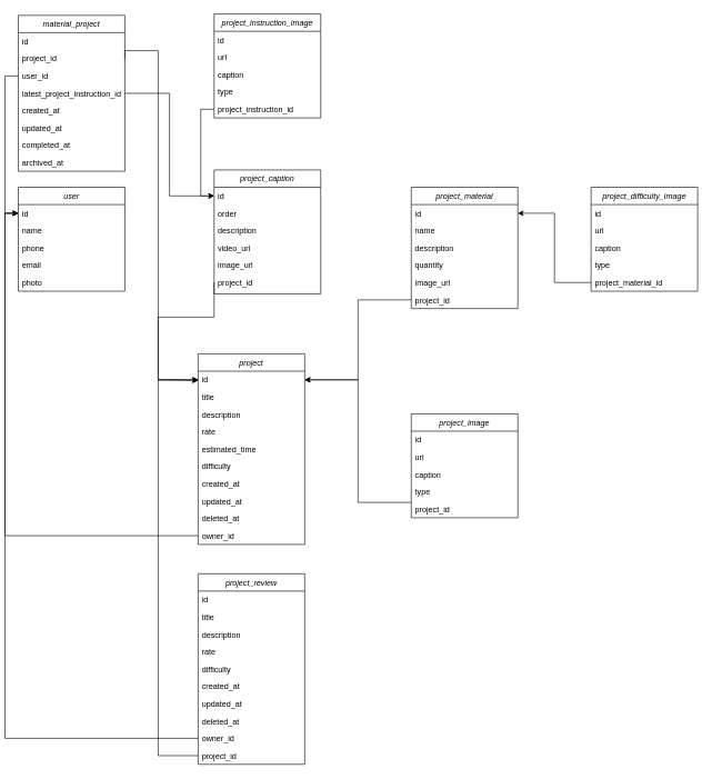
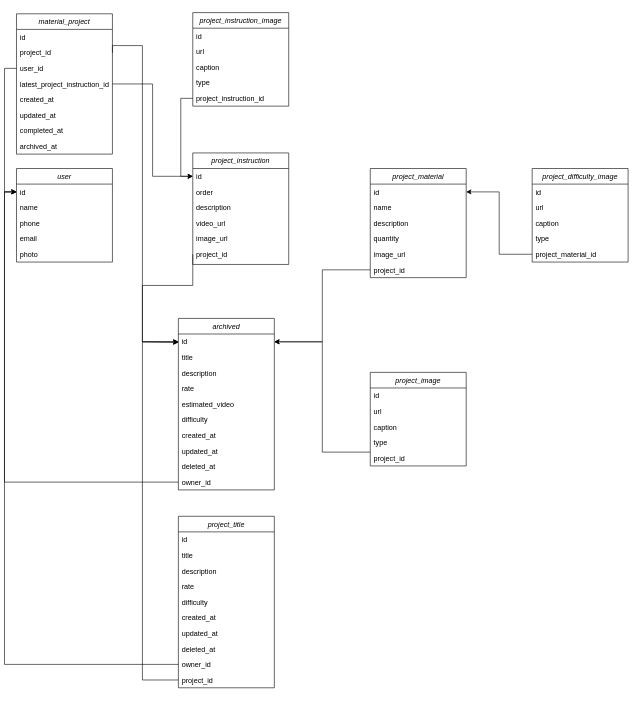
  <mxCell id="0" />
  <mxCell id="1" parent="0" />
- <mxCell id="2" value="project" style="swimlane;fontStyle=2;align=center;verticalAlign=top;childLayout=stackLayout;horizontal=1;startSize=26;horizontalStack=0;resizeParent=1;resizeLast=0;collapsible=1;marginBottom=0;rounded=0;shadow=0;strokeWidth=1;" parent="1" vertex="1"><mxGeometry x="290" y="530" width="160" height="286" as="geometry"><mxRectangle x="230" y="140" width="160" height="26" as="alternateBounds" /></mxGeometry></mxCell>
+ <mxCell id="2" value="archived" style="swimlane;fontStyle=2;align=center;verticalAlign=top;childLayout=stackLayout;horizontal=1;startSize=26;horizontalStack=0;resizeParent=1;resizeLast=0;collapsible=1;marginBottom=0;rounded=0;shadow=0;strokeWidth=1;" parent="1" vertex="1"><mxGeometry x="290" y="530" width="160" height="286" as="geometry"><mxRectangle x="230" y="140" width="160" height="26" as="alternateBounds" /></mxGeometry></mxCell>
  <mxCell id="3" value="id" style="text;align=left;verticalAlign=top;spacingLeft=4;spacingRight=4;overflow=hidden;rotatable=0;points=[[0,0.5],[1,0.5]];portConstraint=eastwest;" parent="2" vertex="1"><mxGeometry y="26" width="160" height="26" as="geometry" /></mxCell>
  <mxCell id="4" value="title" style="text;align=left;verticalAlign=top;spacingLeft=4;spacingRight=4;overflow=hidden;rotatable=0;points=[[0,0.5],[1,0.5]];portConstraint=eastwest;" parent="2" vertex="1"><mxGeometry y="52" width="160" height="26" as="geometry" /></mxCell>
  <mxCell id="5" value="description" style="text;align=left;verticalAlign=top;spacingLeft=4;spacingRight=4;overflow=hidden;rotatable=0;points=[[0,0.5],[1,0.5]];portConstraint=eastwest;rounded=0;shadow=0;html=0;" parent="2" vertex="1"><mxGeometry y="78" width="160" height="26" as="geometry" /></mxCell>
  <mxCell id="6" value="rate" style="text;align=left;verticalAlign=top;spacingLeft=4;spacingRight=4;overflow=hidden;rotatable=0;points=[[0,0.5],[1,0.5]];portConstraint=eastwest;rounded=0;shadow=0;html=0;" parent="2" vertex="1"><mxGeometry y="104" width="160" height="26" as="geometry" /></mxCell>
- <mxCell id="7" value="estimated_time" style="text;align=left;verticalAlign=top;spacingLeft=4;spacingRight=4;overflow=hidden;rotatable=0;points=[[0,0.5],[1,0.5]];portConstraint=eastwest;rounded=0;shadow=0;html=0;" parent="2" vertex="1"><mxGeometry y="130" width="160" height="26" as="geometry" /></mxCell>
+ <mxCell id="7" value="estimated_video" style="text;align=left;verticalAlign=top;spacingLeft=4;spacingRight=4;overflow=hidden;rotatable=0;points=[[0,0.5],[1,0.5]];portConstraint=eastwest;rounded=0;shadow=0;html=0;" parent="2" vertex="1"><mxGeometry y="130" width="160" height="26" as="geometry" /></mxCell>
  <mxCell id="8" value="difficulty" style="text;align=left;verticalAlign=top;spacingLeft=4;spacingRight=4;overflow=hidden;rotatable=0;points=[[0,0.5],[1,0.5]];portConstraint=eastwest;rounded=0;shadow=0;html=0;" parent="2" vertex="1"><mxGeometry y="156" width="160" height="26" as="geometry" /></mxCell>
  <mxCell id="9" value="created_at" style="text;align=left;verticalAlign=top;spacingLeft=4;spacingRight=4;overflow=hidden;rotatable=0;points=[[0,0.5],[1,0.5]];portConstraint=eastwest;rounded=0;shadow=0;html=0;" parent="2" vertex="1"><mxGeometry y="182" width="160" height="26" as="geometry" /></mxCell>
  <mxCell id="10" value="updated_at" style="text;align=left;verticalAlign=top;spacingLeft=4;spacingRight=4;overflow=hidden;rotatable=0;points=[[0,0.5],[1,0.5]];portConstraint=eastwest;rounded=0;shadow=0;html=0;" parent="2" vertex="1"><mxGeometry y="208" width="160" height="26" as="geometry" /></mxCell>
  <mxCell id="11" value="deleted_at" style="text;align=left;verticalAlign=top;spacingLeft=4;spacingRight=4;overflow=hidden;rotatable=0;points=[[0,0.5],[1,0.5]];portConstraint=eastwest;rounded=0;shadow=0;html=0;" parent="2" vertex="1"><mxGeometry y="234" width="160" height="26" as="geometry" /></mxCell>
  <mxCell id="12" value="owner_id" style="text;align=left;verticalAlign=top;spacingLeft=4;spacingRight=4;overflow=hidden;rotatable=0;points=[[0,0.5],[1,0.5]];portConstraint=eastwest;rounded=0;shadow=0;html=0;" parent="2" vertex="1"><mxGeometry y="260" width="160" height="26" as="geometry" /></mxCell>
  <mxCell id="13" value="project_material" style="swimlane;fontStyle=2;align=center;verticalAlign=top;childLayout=stackLayout;horizontal=1;startSize=26;horizontalStack=0;resizeParent=1;resizeLast=0;collapsible=1;marginBottom=0;rounded=0;shadow=0;strokeWidth=1;" parent="1" vertex="1"><mxGeometry x="610" y="280" width="160" height="182" as="geometry"><mxRectangle x="230" y="140" width="160" height="26" as="alternateBounds" /></mxGeometry></mxCell>
  <mxCell id="14" value="id" style="text;align=left;verticalAlign=top;spacingLeft=4;spacingRight=4;overflow=hidden;rotatable=0;points=[[0,0.5],[1,0.5]];portConstraint=eastwest;" parent="13" vertex="1"><mxGeometry y="26" width="160" height="26" as="geometry" /></mxCell>
  <mxCell id="15" value="name" style="text;align=left;verticalAlign=top;spacingLeft=4;spacingRight=4;overflow=hidden;rotatable=0;points=[[0,0.5],[1,0.5]];portConstraint=eastwest;" parent="13" vertex="1"><mxGeometry y="52" width="160" height="26" as="geometry" /></mxCell>
  <mxCell id="16" value="description" style="text;align=left;verticalAlign=top;spacingLeft=4;spacingRight=4;overflow=hidden;rotatable=0;points=[[0,0.5],[1,0.5]];portConstraint=eastwest;rounded=0;shadow=0;html=0;" parent="13" vertex="1"><mxGeometry y="78" width="160" height="26" as="geometry" /></mxCell>
  <mxCell id="17" value="quantity" style="text;align=left;verticalAlign=top;spacingLeft=4;spacingRight=4;overflow=hidden;rotatable=0;points=[[0,0.5],[1,0.5]];portConstraint=eastwest;rounded=0;shadow=0;html=0;" parent="13" vertex="1"><mxGeometry y="104" width="160" height="26" as="geometry" /></mxCell>
  <mxCell id="18" value="image_url" style="text;align=left;verticalAlign=top;spacingLeft=4;spacingRight=4;overflow=hidden;rotatable=0;points=[[0,0.5],[1,0.5]];portConstraint=eastwest;rounded=0;shadow=0;html=0;" parent="13" vertex="1"><mxGeometry y="130" width="160" height="26" as="geometry" /></mxCell>
  <mxCell id="19" value="project_id" style="text;align=left;verticalAlign=top;spacingLeft=4;spacingRight=4;overflow=hidden;rotatable=0;points=[[0,0.5],[1,0.5]];portConstraint=eastwest;rounded=0;shadow=0;html=0;" parent="13" vertex="1"><mxGeometry y="156" width="160" height="26" as="geometry" /></mxCell>
- <mxCell id="20" value="project_caption" style="swimlane;fontStyle=2;align=center;verticalAlign=top;childLayout=stackLayout;horizontal=1;startSize=26;horizontalStack=0;resizeParent=1;resizeLast=0;collapsible=1;marginBottom=0;rounded=0;shadow=0;strokeWidth=1;" parent="1" vertex="1"><mxGeometry x="314" y="254" width="160" height="186" as="geometry"><mxRectangle x="230" y="140" width="160" height="26" as="alternateBounds" /></mxGeometry></mxCell>
+ <mxCell id="20" value="project_instruction" style="swimlane;fontStyle=2;align=center;verticalAlign=top;childLayout=stackLayout;horizontal=1;startSize=26;horizontalStack=0;resizeParent=1;resizeLast=0;collapsible=1;marginBottom=0;rounded=0;shadow=0;strokeWidth=1;" parent="1" vertex="1"><mxGeometry x="314" y="254" width="160" height="186" as="geometry"><mxRectangle x="230" y="140" width="160" height="26" as="alternateBounds" /></mxGeometry></mxCell>
  <mxCell id="21" value="id" style="text;align=left;verticalAlign=top;spacingLeft=4;spacingRight=4;overflow=hidden;rotatable=0;points=[[0,0.5],[1,0.5]];portConstraint=eastwest;" parent="20" vertex="1"><mxGeometry y="26" width="160" height="26" as="geometry" /></mxCell>
  <mxCell id="22" value="order" style="text;align=left;verticalAlign=top;spacingLeft=4;spacingRight=4;overflow=hidden;rotatable=0;points=[[0,0.5],[1,0.5]];portConstraint=eastwest;" parent="20" vertex="1"><mxGeometry y="52" width="160" height="26" as="geometry" /></mxCell>
  <mxCell id="23" value="description" style="text;align=left;verticalAlign=top;spacingLeft=4;spacingRight=4;overflow=hidden;rotatable=0;points=[[0,0.5],[1,0.5]];portConstraint=eastwest;rounded=0;shadow=0;html=0;" parent="20" vertex="1"><mxGeometry y="78" width="160" height="26" as="geometry" /></mxCell>
  <mxCell id="24" value="video_url" style="text;align=left;verticalAlign=top;spacingLeft=4;spacingRight=4;overflow=hidden;rotatable=0;points=[[0,0.5],[1,0.5]];portConstraint=eastwest;rounded=0;shadow=0;html=0;" parent="20" vertex="1"><mxGeometry y="104" width="160" height="26" as="geometry" /></mxCell>
  <mxCell id="25" value="image_url" style="text;align=left;verticalAlign=top;spacingLeft=4;spacingRight=4;overflow=hidden;rotatable=0;points=[[0,0.5],[1,0.5]];portConstraint=eastwest;rounded=0;shadow=0;html=0;" parent="20" vertex="1"><mxGeometry y="130" width="160" height="26" as="geometry" /></mxCell>
  <mxCell id="26" value="project_id" style="text;align=left;verticalAlign=top;spacingLeft=4;spacingRight=4;overflow=hidden;rotatable=0;points=[[0,0.5],[1,0.5]];portConstraint=eastwest;rounded=0;shadow=0;html=0;" parent="20" vertex="1"><mxGeometry y="156" width="160" height="26" as="geometry" /></mxCell>
  <mxCell id="27" value="user" style="swimlane;fontStyle=2;align=center;verticalAlign=top;childLayout=stackLayout;horizontal=1;startSize=26;horizontalStack=0;resizeParent=1;resizeLast=0;collapsible=1;marginBottom=0;rounded=0;shadow=0;strokeWidth=1;" parent="1" vertex="1"><mxGeometry x="20" y="280" width="160" height="156" as="geometry"><mxRectangle x="230" y="140" width="160" height="26" as="alternateBounds" /></mxGeometry></mxCell>
  <mxCell id="28" value="id" style="text;align=left;verticalAlign=top;spacingLeft=4;spacingRight=4;overflow=hidden;rotatable=0;points=[[0,0.5],[1,0.5]];portConstraint=eastwest;" parent="27" vertex="1"><mxGeometry y="26" width="160" height="26" as="geometry" /></mxCell>
  <mxCell id="29" value="name" style="text;align=left;verticalAlign=top;spacingLeft=4;spacingRight=4;overflow=hidden;rotatable=0;points=[[0,0.5],[1,0.5]];portConstraint=eastwest;" parent="27" vertex="1"><mxGeometry y="52" width="160" height="26" as="geometry" /></mxCell>
  <mxCell id="30" value="phone" style="text;align=left;verticalAlign=top;spacingLeft=4;spacingRight=4;overflow=hidden;rotatable=0;points=[[0,0.5],[1,0.5]];portConstraint=eastwest;rounded=0;shadow=0;html=0;" parent="27" vertex="1"><mxGeometry y="78" width="160" height="26" as="geometry" /></mxCell>
  <mxCell id="31" value="email" style="text;align=left;verticalAlign=top;spacingLeft=4;spacingRight=4;overflow=hidden;rotatable=0;points=[[0,0.5],[1,0.5]];portConstraint=eastwest;rounded=0;shadow=0;html=0;" parent="27" vertex="1"><mxGeometry y="104" width="160" height="26" as="geometry" /></mxCell>
  <mxCell id="32" value="photo" style="text;align=left;verticalAlign=top;spacingLeft=4;spacingRight=4;overflow=hidden;rotatable=0;points=[[0,0.5],[1,0.5]];portConstraint=eastwest;rounded=0;shadow=0;html=0;" parent="27" vertex="1"><mxGeometry y="130" width="160" height="26" as="geometry" /></mxCell>
  <mxCell id="33" style="edgeStyle=orthogonalEdgeStyle;rounded=0;orthogonalLoop=1;jettySize=auto;html=1;entryX=0;entryY=0.5;entryDx=0;entryDy=0;" parent="1" source="12" target="28" edge="1"><mxGeometry relative="1" as="geometry" /></mxCell>
  <mxCell id="34" style="edgeStyle=orthogonalEdgeStyle;rounded=0;orthogonalLoop=1;jettySize=auto;html=1;exitX=0;exitY=0.5;exitDx=0;exitDy=0;" parent="1" source="26" edge="1"><mxGeometry relative="1" as="geometry"><mxPoint x="290" y="570" as="targetPoint" /><Array as="points"><mxPoint x="230" y="475" /><mxPoint x="230" y="569" /><mxPoint x="290" y="569" /></Array></mxGeometry></mxCell>
  <mxCell id="35" style="edgeStyle=orthogonalEdgeStyle;rounded=0;orthogonalLoop=1;jettySize=auto;html=1;entryX=1;entryY=0.5;entryDx=0;entryDy=0;" parent="1" source="19" target="3" edge="1"><mxGeometry relative="1" as="geometry" /></mxCell>
  <mxCell id="36" value="project_image" style="swimlane;fontStyle=2;align=center;verticalAlign=top;childLayout=stackLayout;horizontal=1;startSize=26;horizontalStack=0;resizeParent=1;resizeLast=0;collapsible=1;marginBottom=0;rounded=0;shadow=0;strokeWidth=1;" parent="1" vertex="1"><mxGeometry x="610" y="620" width="160" height="156" as="geometry"><mxRectangle x="230" y="140" width="160" height="26" as="alternateBounds" /></mxGeometry></mxCell>
  <mxCell id="37" value="id" style="text;align=left;verticalAlign=top;spacingLeft=4;spacingRight=4;overflow=hidden;rotatable=0;points=[[0,0.5],[1,0.5]];portConstraint=eastwest;" parent="36" vertex="1"><mxGeometry y="26" width="160" height="26" as="geometry" /></mxCell>
  <mxCell id="38" value="url" style="text;align=left;verticalAlign=top;spacingLeft=4;spacingRight=4;overflow=hidden;rotatable=0;points=[[0,0.5],[1,0.5]];portConstraint=eastwest;" parent="36" vertex="1"><mxGeometry y="52" width="160" height="26" as="geometry" /></mxCell>
  <mxCell id="39" value="caption" style="text;align=left;verticalAlign=top;spacingLeft=4;spacingRight=4;overflow=hidden;rotatable=0;points=[[0,0.5],[1,0.5]];portConstraint=eastwest;rounded=0;shadow=0;html=0;" parent="36" vertex="1"><mxGeometry y="78" width="160" height="26" as="geometry" /></mxCell>
  <mxCell id="40" value="type" style="text;align=left;verticalAlign=top;spacingLeft=4;spacingRight=4;overflow=hidden;rotatable=0;points=[[0,0.5],[1,0.5]];portConstraint=eastwest;rounded=0;shadow=0;html=0;" parent="36" vertex="1"><mxGeometry y="104" width="160" height="26" as="geometry" /></mxCell>
  <mxCell id="41" value="project_id" style="text;align=left;verticalAlign=top;spacingLeft=4;spacingRight=4;overflow=hidden;rotatable=0;points=[[0,0.5],[1,0.5]];portConstraint=eastwest;rounded=0;shadow=0;html=0;" parent="36" vertex="1"><mxGeometry y="130" width="160" height="26" as="geometry" /></mxCell>
  <mxCell id="42" style="edgeStyle=orthogonalEdgeStyle;rounded=0;orthogonalLoop=1;jettySize=auto;html=1;entryX=1;entryY=0.5;entryDx=0;entryDy=0;" parent="1" source="41" target="3" edge="1"><mxGeometry relative="1" as="geometry"><Array as="points"><mxPoint x="530" y="753" /><mxPoint x="530" y="569" /></Array></mxGeometry></mxCell>
  <mxCell id="43" value="project_difficulty_image" style="swimlane;fontStyle=2;align=center;verticalAlign=top;childLayout=stackLayout;horizontal=1;startSize=26;horizontalStack=0;resizeParent=1;resizeLast=0;collapsible=1;marginBottom=0;rounded=0;shadow=0;strokeWidth=1;" parent="1" vertex="1"><mxGeometry x="880" y="280" width="160" height="156" as="geometry"><mxRectangle x="230" y="140" width="160" height="26" as="alternateBounds" /></mxGeometry></mxCell>
  <mxCell id="44" value="id" style="text;align=left;verticalAlign=top;spacingLeft=4;spacingRight=4;overflow=hidden;rotatable=0;points=[[0,0.5],[1,0.5]];portConstraint=eastwest;" parent="43" vertex="1"><mxGeometry y="26" width="160" height="26" as="geometry" /></mxCell>
  <mxCell id="45" value="url" style="text;align=left;verticalAlign=top;spacingLeft=4;spacingRight=4;overflow=hidden;rotatable=0;points=[[0,0.5],[1,0.5]];portConstraint=eastwest;" parent="43" vertex="1"><mxGeometry y="52" width="160" height="26" as="geometry" /></mxCell>
  <mxCell id="46" value="caption" style="text;align=left;verticalAlign=top;spacingLeft=4;spacingRight=4;overflow=hidden;rotatable=0;points=[[0,0.5],[1,0.5]];portConstraint=eastwest;rounded=0;shadow=0;html=0;" parent="43" vertex="1"><mxGeometry y="78" width="160" height="26" as="geometry" /></mxCell>
  <mxCell id="47" value="type" style="text;align=left;verticalAlign=top;spacingLeft=4;spacingRight=4;overflow=hidden;rotatable=0;points=[[0,0.5],[1,0.5]];portConstraint=eastwest;rounded=0;shadow=0;html=0;" parent="43" vertex="1"><mxGeometry y="104" width="160" height="26" as="geometry" /></mxCell>
  <mxCell id="48" value="project_material_id" style="text;align=left;verticalAlign=top;spacingLeft=4;spacingRight=4;overflow=hidden;rotatable=0;points=[[0,0.5],[1,0.5]];portConstraint=eastwest;rounded=0;shadow=0;html=0;" parent="43" vertex="1"><mxGeometry y="130" width="160" height="26" as="geometry" /></mxCell>
  <mxCell id="49" style="edgeStyle=orthogonalEdgeStyle;rounded=0;orthogonalLoop=1;jettySize=auto;html=1;" parent="1" source="48" target="14" edge="1"><mxGeometry relative="1" as="geometry" /></mxCell>
  <mxCell id="50" value="project_instruction_image" style="swimlane;fontStyle=2;align=center;verticalAlign=top;childLayout=stackLayout;horizontal=1;startSize=26;horizontalStack=0;resizeParent=1;resizeLast=0;collapsible=1;marginBottom=0;rounded=0;shadow=0;strokeWidth=1;" parent="1" vertex="1"><mxGeometry x="314" y="20" width="160" height="156" as="geometry"><mxRectangle x="334" y="-210" width="160" height="26" as="alternateBounds" /></mxGeometry></mxCell>
  <mxCell id="51" value="id" style="text;align=left;verticalAlign=top;spacingLeft=4;spacingRight=4;overflow=hidden;rotatable=0;points=[[0,0.5],[1,0.5]];portConstraint=eastwest;" parent="50" vertex="1"><mxGeometry y="26" width="160" height="26" as="geometry" /></mxCell>
  <mxCell id="52" value="url" style="text;align=left;verticalAlign=top;spacingLeft=4;spacingRight=4;overflow=hidden;rotatable=0;points=[[0,0.5],[1,0.5]];portConstraint=eastwest;" parent="50" vertex="1"><mxGeometry y="52" width="160" height="26" as="geometry" /></mxCell>
  <mxCell id="53" value="caption" style="text;align=left;verticalAlign=top;spacingLeft=4;spacingRight=4;overflow=hidden;rotatable=0;points=[[0,0.5],[1,0.5]];portConstraint=eastwest;rounded=0;shadow=0;html=0;" parent="50" vertex="1"><mxGeometry y="78" width="160" height="26" as="geometry" /></mxCell>
  <mxCell id="54" value="type" style="text;align=left;verticalAlign=top;spacingLeft=4;spacingRight=4;overflow=hidden;rotatable=0;points=[[0,0.5],[1,0.5]];portConstraint=eastwest;rounded=0;shadow=0;html=0;" parent="50" vertex="1"><mxGeometry y="104" width="160" height="26" as="geometry" /></mxCell>
  <mxCell id="55" value="project_instruction_id" style="text;align=left;verticalAlign=top;spacingLeft=4;spacingRight=4;overflow=hidden;rotatable=0;points=[[0,0.5],[1,0.5]];portConstraint=eastwest;rounded=0;shadow=0;html=0;" parent="50" vertex="1"><mxGeometry y="130" width="160" height="26" as="geometry" /></mxCell>
  <mxCell id="56" style="edgeStyle=orthogonalEdgeStyle;rounded=0;orthogonalLoop=1;jettySize=auto;html=1;entryX=0;entryY=0.5;entryDx=0;entryDy=0;" parent="1" source="55" target="21" edge="1"><mxGeometry relative="1" as="geometry" /></mxCell>
- <mxCell id="57" value="project_review" style="swimlane;fontStyle=2;align=center;verticalAlign=top;childLayout=stackLayout;horizontal=1;startSize=26;horizontalStack=0;resizeParent=1;resizeLast=0;collapsible=1;marginBottom=0;rounded=0;shadow=0;strokeWidth=1;" parent="1" vertex="1"><mxGeometry x="290" y="860" width="160" height="286" as="geometry"><mxRectangle x="230" y="140" width="160" height="26" as="alternateBounds" /></mxGeometry></mxCell>
+ <mxCell id="57" value="project_title" style="swimlane;fontStyle=2;align=center;verticalAlign=top;childLayout=stackLayout;horizontal=1;startSize=26;horizontalStack=0;resizeParent=1;resizeLast=0;collapsible=1;marginBottom=0;rounded=0;shadow=0;strokeWidth=1;" parent="1" vertex="1"><mxGeometry x="290" y="860" width="160" height="286" as="geometry"><mxRectangle x="230" y="140" width="160" height="26" as="alternateBounds" /></mxGeometry></mxCell>
  <mxCell id="58" value="id" style="text;align=left;verticalAlign=top;spacingLeft=4;spacingRight=4;overflow=hidden;rotatable=0;points=[[0,0.5],[1,0.5]];portConstraint=eastwest;" parent="57" vertex="1"><mxGeometry y="26" width="160" height="26" as="geometry" /></mxCell>
  <mxCell id="59" value="title" style="text;align=left;verticalAlign=top;spacingLeft=4;spacingRight=4;overflow=hidden;rotatable=0;points=[[0,0.5],[1,0.5]];portConstraint=eastwest;" parent="57" vertex="1"><mxGeometry y="52" width="160" height="26" as="geometry" /></mxCell>
  <mxCell id="60" value="description" style="text;align=left;verticalAlign=top;spacingLeft=4;spacingRight=4;overflow=hidden;rotatable=0;points=[[0,0.5],[1,0.5]];portConstraint=eastwest;rounded=0;shadow=0;html=0;" parent="57" vertex="1"><mxGeometry y="78" width="160" height="26" as="geometry" /></mxCell>
  <mxCell id="61" value="rate" style="text;align=left;verticalAlign=top;spacingLeft=4;spacingRight=4;overflow=hidden;rotatable=0;points=[[0,0.5],[1,0.5]];portConstraint=eastwest;rounded=0;shadow=0;html=0;" parent="57" vertex="1"><mxGeometry y="104" width="160" height="26" as="geometry" /></mxCell>
  <mxCell id="62" value="difficulty" style="text;align=left;verticalAlign=top;spacingLeft=4;spacingRight=4;overflow=hidden;rotatable=0;points=[[0,0.5],[1,0.5]];portConstraint=eastwest;rounded=0;shadow=0;html=0;" parent="57" vertex="1"><mxGeometry y="130" width="160" height="26" as="geometry" /></mxCell>
  <mxCell id="63" value="created_at" style="text;align=left;verticalAlign=top;spacingLeft=4;spacingRight=4;overflow=hidden;rotatable=0;points=[[0,0.5],[1,0.5]];portConstraint=eastwest;rounded=0;shadow=0;html=0;" parent="57" vertex="1"><mxGeometry y="156" width="160" height="26" as="geometry" /></mxCell>
  <mxCell id="64" value="updated_at" style="text;align=left;verticalAlign=top;spacingLeft=4;spacingRight=4;overflow=hidden;rotatable=0;points=[[0,0.5],[1,0.5]];portConstraint=eastwest;rounded=0;shadow=0;html=0;" parent="57" vertex="1"><mxGeometry y="182" width="160" height="26" as="geometry" /></mxCell>
  <mxCell id="65" value="deleted_at" style="text;align=left;verticalAlign=top;spacingLeft=4;spacingRight=4;overflow=hidden;rotatable=0;points=[[0,0.5],[1,0.5]];portConstraint=eastwest;rounded=0;shadow=0;html=0;" parent="57" vertex="1"><mxGeometry y="208" width="160" height="26" as="geometry" /></mxCell>
  <mxCell id="66" value="owner_id" style="text;align=left;verticalAlign=top;spacingLeft=4;spacingRight=4;overflow=hidden;rotatable=0;points=[[0,0.5],[1,0.5]];portConstraint=eastwest;rounded=0;shadow=0;html=0;" parent="57" vertex="1"><mxGeometry y="234" width="160" height="26" as="geometry" /></mxCell>
  <mxCell id="67" value="project_id" style="text;align=left;verticalAlign=top;spacingLeft=4;spacingRight=4;overflow=hidden;rotatable=0;points=[[0,0.5],[1,0.5]];portConstraint=eastwest;rounded=0;shadow=0;html=0;" parent="57" vertex="1"><mxGeometry y="260" width="160" height="26" as="geometry" /></mxCell>
  <mxCell id="68" style="edgeStyle=orthogonalEdgeStyle;rounded=0;orthogonalLoop=1;jettySize=auto;html=1;entryX=0;entryY=0.5;entryDx=0;entryDy=0;" parent="1" source="66" target="28" edge="1"><mxGeometry relative="1" as="geometry" /></mxCell>
  <mxCell id="69" style="edgeStyle=orthogonalEdgeStyle;rounded=0;orthogonalLoop=1;jettySize=auto;html=1;entryX=0;entryY=0.5;entryDx=0;entryDy=0;" parent="1" source="67" target="3" edge="1"><mxGeometry relative="1" as="geometry"><Array as="points"><mxPoint x="230" y="1133" /><mxPoint x="230" y="569" /></Array></mxGeometry></mxCell>
  <mxCell id="70" value="material_project" style="swimlane;fontStyle=2;align=center;verticalAlign=top;childLayout=stackLayout;horizontal=1;startSize=26;horizontalStack=0;resizeParent=1;resizeLast=0;collapsible=1;marginBottom=0;rounded=0;shadow=0;strokeWidth=1;" parent="1" vertex="1"><mxGeometry x="20" y="22" width="160" height="234" as="geometry"><mxRectangle x="230" y="140" width="160" height="26" as="alternateBounds" /></mxGeometry></mxCell>
  <mxCell id="71" value="id" style="text;align=left;verticalAlign=top;spacingLeft=4;spacingRight=4;overflow=hidden;rotatable=0;points=[[0,0.5],[1,0.5]];portConstraint=eastwest;" parent="70" vertex="1"><mxGeometry y="26" width="160" height="26" as="geometry" /></mxCell>
  <mxCell id="72" value="project_id" style="text;align=left;verticalAlign=top;spacingLeft=4;spacingRight=4;overflow=hidden;rotatable=0;points=[[0,0.5],[1,0.5]];portConstraint=eastwest;" parent="70" vertex="1"><mxGeometry y="52" width="160" height="26" as="geometry" /></mxCell>
  <mxCell id="73" value="user_id" style="text;align=left;verticalAlign=top;spacingLeft=4;spacingRight=4;overflow=hidden;rotatable=0;points=[[0,0.5],[1,0.5]];portConstraint=eastwest;rounded=0;shadow=0;html=0;" parent="70" vertex="1"><mxGeometry y="78" width="160" height="26" as="geometry" /></mxCell>
  <mxCell id="74" value="latest_project_instruction_id" style="text;align=left;verticalAlign=top;spacingLeft=4;spacingRight=4;overflow=hidden;rotatable=0;points=[[0,0.5],[1,0.5]];portConstraint=eastwest;rounded=0;shadow=0;html=0;" parent="70" vertex="1"><mxGeometry y="104" width="160" height="26" as="geometry" /></mxCell>
  <mxCell id="75" value="created_at" style="text;align=left;verticalAlign=top;spacingLeft=4;spacingRight=4;overflow=hidden;rotatable=0;points=[[0,0.5],[1,0.5]];portConstraint=eastwest;rounded=0;shadow=0;html=0;" parent="70" vertex="1"><mxGeometry y="130" width="160" height="26" as="geometry" /></mxCell>
  <mxCell id="76" value="updated_at" style="text;align=left;verticalAlign=top;spacingLeft=4;spacingRight=4;overflow=hidden;rotatable=0;points=[[0,0.5],[1,0.5]];portConstraint=eastwest;rounded=0;shadow=0;html=0;" parent="70" vertex="1"><mxGeometry y="156" width="160" height="26" as="geometry" /></mxCell>
  <mxCell id="77" value="completed_at" style="text;align=left;verticalAlign=top;spacingLeft=4;spacingRight=4;overflow=hidden;rotatable=0;points=[[0,0.5],[1,0.5]];portConstraint=eastwest;rounded=0;shadow=0;html=0;" parent="70" vertex="1"><mxGeometry y="182" width="160" height="26" as="geometry" /></mxCell>
  <mxCell id="78" value="archived_at" style="text;align=left;verticalAlign=top;spacingLeft=4;spacingRight=4;overflow=hidden;rotatable=0;points=[[0,0.5],[1,0.5]];portConstraint=eastwest;rounded=0;shadow=0;html=0;" parent="70" vertex="1"><mxGeometry y="208" width="160" height="26" as="geometry" /></mxCell>
  <mxCell id="79" style="edgeStyle=orthogonalEdgeStyle;rounded=0;orthogonalLoop=1;jettySize=auto;html=1;entryX=0;entryY=0.5;entryDx=0;entryDy=0;" parent="1" source="74" target="21" edge="1"><mxGeometry relative="1" as="geometry" /></mxCell>
  <mxCell id="80" style="edgeStyle=orthogonalEdgeStyle;rounded=0;orthogonalLoop=1;jettySize=auto;html=1;entryX=0;entryY=0.5;entryDx=0;entryDy=0;exitX=1;exitY=0.5;exitDx=0;exitDy=0;" parent="1" source="72" target="3" edge="1"><mxGeometry relative="1" as="geometry"><mxPoint x="120" y="90" as="sourcePoint" /><mxPoint x="230" y="584" as="targetPoint" /><Array as="points"><mxPoint x="230" y="75" /><mxPoint x="230" y="569" /></Array></mxGeometry></mxCell>
  <mxCell id="81" style="edgeStyle=orthogonalEdgeStyle;rounded=0;orthogonalLoop=1;jettySize=auto;html=1;entryX=0;entryY=0.5;entryDx=0;entryDy=0;" parent="1" source="73" target="28" edge="1"><mxGeometry relative="1" as="geometry" /></mxCell>
